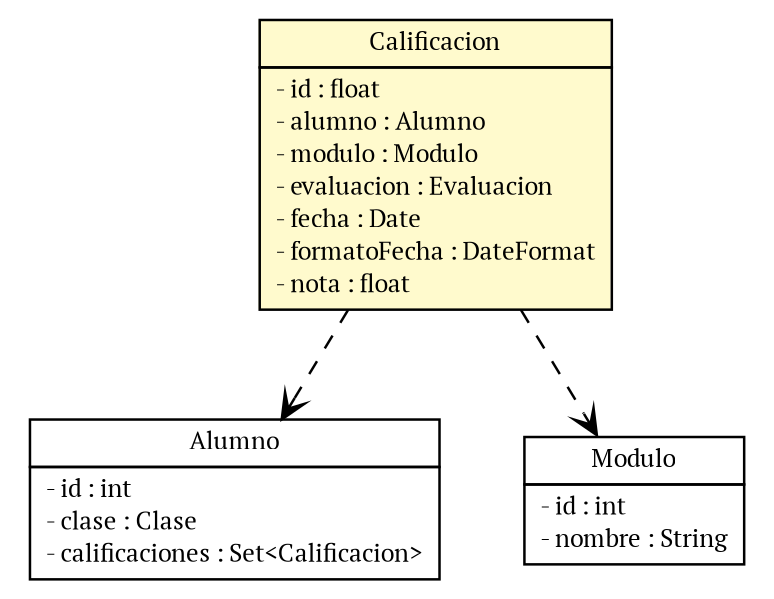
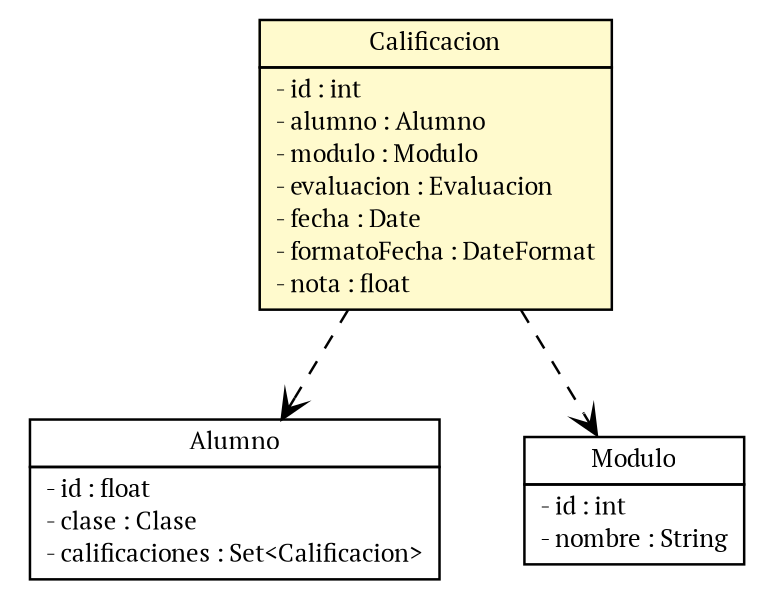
  digraph {
    fontname="PT Serif"
    nodesep=0.25
    ranksep=0.5
    node [fontcolor=black fontname="PT Serif" fontsize=10.0 shape=plaintext]
    edge [arrowhead=open color=black fontcolor=black fontname="PT Serif" fontsize=10.0 headport=p labelfontname=Helvetica labelfontsize=10 style=dashed tailport=p]
-   n1 [label=<<table title="curso.java.app.miniclase.pojos.Calificacion" border="0" cellborder="1" cellspacing="0" cellpadding="2" port="p" bgcolor="lemonChiffon" href="./Calificacion.html"> 		<tr><td><table border="0" cellspacing="0" cellpadding="1"> <tr><td align="center" balign="center"> Calificacion </td></tr> 		</table></td></tr> 		<tr><td><table border="0" cellspacing="0" cellpadding="1"> <tr><td align="left" balign="left"> - id : float </td></tr> <tr><td align="left" balign="left"> - alumno : Alumno </td></tr> <tr><td align="left" balign="left"> - modulo : Modulo </td></tr> <tr><td align="left" balign="left"> - evaluacion : Evaluacion </td></tr> <tr><td align="left" balign="left"> - fecha : Date </td></tr> <tr><td align="left" balign="left"> - formatoFecha : DateFormat </td></tr> <tr><td align="left" balign="left"> - nota : float </td></tr> 		</table></td></tr> 		</table>>]
-   n2 [label=<<table title="curso.java.app.miniclase.pojos.Alumno" border="0" cellborder="1" cellspacing="0" cellpadding="2" port="p" href="./Alumno.html"> 		<tr><td><table border="0" cellspacing="0" cellpadding="1"> <tr><td align="center" balign="center"> Alumno </td></tr> 		</table></td></tr> 		<tr><td><table border="0" cellspacing="0" cellpadding="1"> <tr><td align="left" balign="left"> - id : int </td></tr> <tr><td align="left" balign="left"> - clase : Clase </td></tr> <tr><td align="left" balign="left"> - calificaciones : Set&lt;Calificacion&gt; </td></tr> 		</table></td></tr> 		</table>>]
+   n1 [label=<<table title="curso.java.app.miniclase.pojos.Calificacion" border="0" cellborder="1" cellspacing="0" cellpadding="2" port="p" bgcolor="lemonChiffon" href="./Calificacion.html"> 		<tr><td><table border="0" cellspacing="0" cellpadding="1"> <tr><td align="center" balign="center"> Calificacion </td></tr> 		</table></td></tr> 		<tr><td><table border="0" cellspacing="0" cellpadding="1"> <tr><td align="left" balign="left"> - id : int </td></tr> <tr><td align="left" balign="left"> - alumno : Alumno </td></tr> <tr><td align="left" balign="left"> - modulo : Modulo </td></tr> <tr><td align="left" balign="left"> - evaluacion : Evaluacion </td></tr> <tr><td align="left" balign="left"> - fecha : Date </td></tr> <tr><td align="left" balign="left"> - formatoFecha : DateFormat </td></tr> <tr><td align="left" balign="left"> - nota : float </td></tr> 		</table></td></tr> 		</table>>]
+   n2 [label=<<table title="curso.java.app.miniclase.pojos.Alumno" border="0" cellborder="1" cellspacing="0" cellpadding="2" port="p" href="./Alumno.html"> 		<tr><td><table border="0" cellspacing="0" cellpadding="1"> <tr><td align="center" balign="center"> Alumno </td></tr> 		</table></td></tr> 		<tr><td><table border="0" cellspacing="0" cellpadding="1"> <tr><td align="left" balign="left"> - id : float </td></tr> <tr><td align="left" balign="left"> - clase : Clase </td></tr> <tr><td align="left" balign="left"> - calificaciones : Set&lt;Calificacion&gt; </td></tr> 		</table></td></tr> 		</table>>]
    n3 [label=<<table title="curso.java.app.miniclase.pojos.Modulo" border="0" cellborder="1" cellspacing="0" cellpadding="2" port="p" href="./Modulo.html"> 		<tr><td><table border="0" cellspacing="0" cellpadding="1"> <tr><td align="center" balign="center"> Modulo </td></tr> 		</table></td></tr> 		<tr><td><table border="0" cellspacing="0" cellpadding="1"> <tr><td align="left" balign="left"> - id : int </td></tr> <tr><td align="left" balign="left"> - nombre : String </td></tr> 		</table></td></tr> 		</table>>]
    n1 -> n2
    n1 -> n3
  }
